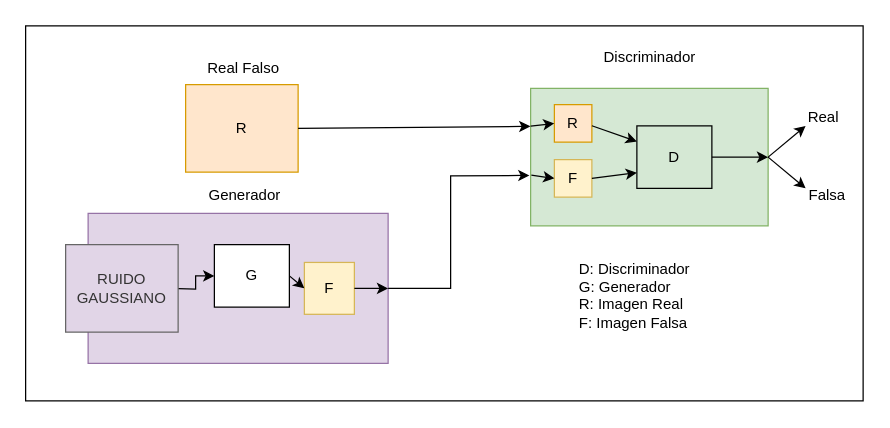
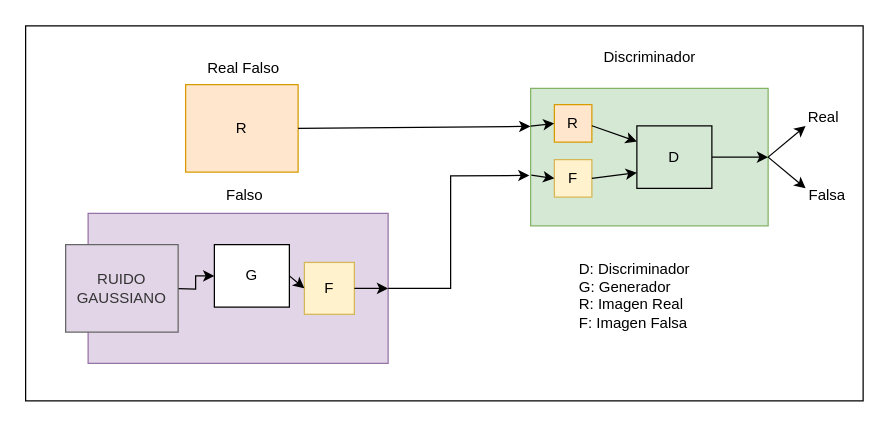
  <mxCell id="0" />
  <mxCell id="1" parent="0" />
  <mxCell id="2" value="" style="rounded=0;whiteSpace=wrap;html=1;" parent="1" vertex="1"><mxGeometry x="20" y="20" width="670" height="300" as="geometry" /></mxCell>
  <mxCell id="3" value="R" style="rounded=0;whiteSpace=wrap;html=1;fillColor=#ffe6cc;strokeColor=#d79b00;" parent="1" vertex="1"><mxGeometry x="148" y="67" width="90" height="70" as="geometry" /></mxCell>
  <mxCell id="4" value="" style="rounded=0;whiteSpace=wrap;html=1;fillColor=#e1d5e7;strokeColor=#9673a6;" parent="1" vertex="1"><mxGeometry x="70" y="170" width="240" height="120" as="geometry" /></mxCell>
  <mxCell id="5" value="" style="rounded=0;whiteSpace=wrap;html=1;fillColor=#d5e8d4;strokeColor=#82b366;" parent="1" vertex="1"><mxGeometry x="424" y="70" width="190" height="110" as="geometry" /></mxCell>
  <mxCell id="6" value="" style="endArrow=classic;html=1;rounded=0;exitX=1;exitY=0.5;exitDx=0;exitDy=0;entryX=-0.005;entryY=0.633;entryDx=0;entryDy=0;entryPerimeter=0;" parent="1" source="4" target="5" edge="1"><mxGeometry width="50" height="50" relative="1" as="geometry"><mxPoint x="270" y="231" as="sourcePoint" /><mxPoint x="460" y="180" as="targetPoint" /><Array as="points"><mxPoint x="360" y="230" /><mxPoint x="360" y="140" /></Array></mxGeometry></mxCell>
  <mxCell id="7" value="Real Falso" style="text;html=1;align=center;verticalAlign=middle;resizable=0;points=[];autosize=1;strokeColor=none;fillColor=none;" parent="1" vertex="1"><mxGeometry x="154" y="39" width="80" height="30" as="geometry" /></mxCell>
- <mxCell id="8" value="Generador" style="text;html=1;align=center;verticalAlign=middle;resizable=0;points=[];autosize=1;strokeColor=none;fillColor=none;" parent="1" vertex="1"><mxGeometry x="155" y="141" width="80" height="30" as="geometry" /></mxCell>
+ <mxCell id="8" value="Falso" style="text;html=1;align=center;verticalAlign=middle;resizable=0;points=[];autosize=1;strokeColor=none;fillColor=none;" parent="1" vertex="1"><mxGeometry x="155" y="141" width="80" height="30" as="geometry" /></mxCell>
  <mxCell id="9" value="Discriminador" style="text;html=1;align=center;verticalAlign=middle;resizable=0;points=[];autosize=1;strokeColor=none;fillColor=none;" parent="1" vertex="1"><mxGeometry x="469" y="30" width="100" height="30" as="geometry" /></mxCell>
  <mxCell id="10" value="" style="endArrow=classic;html=1;rounded=0;exitX=1;exitY=0.5;exitDx=0;exitDy=0;" parent="1" source="5" edge="1"><mxGeometry width="50" height="50" relative="1" as="geometry"><mxPoint x="624" y="120" as="sourcePoint" /><mxPoint x="644" y="100" as="targetPoint" /></mxGeometry></mxCell>
  <mxCell id="11" value="Real" style="text;html=1;align=center;verticalAlign=middle;resizable=0;points=[];autosize=1;strokeColor=none;fillColor=none;" parent="1" vertex="1"><mxGeometry x="633" y="78" width="50" height="30" as="geometry" /></mxCell>
  <mxCell id="12" value="" style="endArrow=classic;html=1;rounded=0;exitX=1;exitY=0.5;exitDx=0;exitDy=0;" parent="1" source="5" edge="1"><mxGeometry width="50" height="50" relative="1" as="geometry"><mxPoint x="624" y="135" as="sourcePoint" /><mxPoint x="644" y="150" as="targetPoint" /></mxGeometry></mxCell>
  <mxCell id="13" value="Falsa" style="text;html=1;align=center;verticalAlign=middle;resizable=0;points=[];autosize=1;strokeColor=none;fillColor=none;" parent="1" vertex="1"><mxGeometry x="636" y="141" width="50" height="30" as="geometry" /></mxCell>
  <mxCell id="14" value="" style="edgeStyle=orthogonalEdgeStyle;rounded=0;orthogonalLoop=1;jettySize=auto;html=1;" parent="1" target="23" edge="1"><mxGeometry relative="1" as="geometry"><mxPoint x="135" y="230" as="sourcePoint" /></mxGeometry></mxCell>
  <mxCell id="15" value="R" style="rounded=0;whiteSpace=wrap;html=1;fillColor=#ffe6cc;strokeColor=#d79b00;" parent="1" vertex="1"><mxGeometry x="443" y="83" width="30" height="30" as="geometry" /></mxCell>
  <mxCell id="16" value="F" style="rounded=0;whiteSpace=wrap;html=1;fillColor=#fff2cc;strokeColor=#d6b656;" parent="1" vertex="1"><mxGeometry x="443" y="127" width="30" height="30" as="geometry" /></mxCell>
  <mxCell id="17" value="D" style="rounded=0;whiteSpace=wrap;html=1;fillColor=#d5e8d4;" parent="1" vertex="1"><mxGeometry x="509" y="100" width="60" height="50" as="geometry" /></mxCell>
  <mxCell id="18" value="" style="endArrow=classic;html=1;rounded=0;exitX=0;exitY=0.274;exitDx=0;exitDy=0;exitPerimeter=0;entryX=0;entryY=0.5;entryDx=0;entryDy=0;" parent="1" source="5" target="15" edge="1"><mxGeometry width="50" height="50" relative="1" as="geometry"><mxPoint x="384" y="80" as="sourcePoint" /><mxPoint x="434" y="30" as="targetPoint" /></mxGeometry></mxCell>
  <mxCell id="19" value="" style="endArrow=classic;html=1;rounded=0;exitX=0.003;exitY=0.631;exitDx=0;exitDy=0;exitPerimeter=0;entryX=0;entryY=0.5;entryDx=0;entryDy=0;" parent="1" source="5" target="16" edge="1"><mxGeometry width="50" height="50" relative="1" as="geometry"><mxPoint x="394" y="110" as="sourcePoint" /><mxPoint x="444" y="60" as="targetPoint" /></mxGeometry></mxCell>
  <mxCell id="20" value="" style="endArrow=classic;html=1;rounded=0;exitX=0;exitY=0.274;exitDx=0;exitDy=0;exitPerimeter=0;entryX=0;entryY=0.25;entryDx=0;entryDy=0;" parent="1" target="17" edge="1"><mxGeometry width="50" height="50" relative="1" as="geometry"><mxPoint x="473" y="99.9" as="sourcePoint" /><mxPoint x="492" y="99.9" as="targetPoint" /></mxGeometry></mxCell>
  <mxCell id="21" value="" style="endArrow=classic;html=1;rounded=0;exitX=1;exitY=0.5;exitDx=0;exitDy=0;entryX=0;entryY=0.75;entryDx=0;entryDy=0;" parent="1" source="16" target="17" edge="1"><mxGeometry width="50" height="50" relative="1" as="geometry"><mxPoint x="483" y="109.9" as="sourcePoint" /><mxPoint x="519" y="117" as="targetPoint" /></mxGeometry></mxCell>
  <mxCell id="22" value="" style="endArrow=classic;html=1;rounded=0;exitX=1;exitY=0.5;exitDx=0;exitDy=0;entryX=1;entryY=0.5;entryDx=0;entryDy=0;" parent="1" source="17" target="5" edge="1"><mxGeometry width="50" height="50" relative="1" as="geometry"><mxPoint x="578" y="124" as="sourcePoint" /><mxPoint x="614" y="131.1" as="targetPoint" /></mxGeometry></mxCell>
  <mxCell id="23" value="G" style="rounded=0;whiteSpace=wrap;html=1;" parent="1" vertex="1"><mxGeometry x="171" y="195" width="60" height="50" as="geometry" /></mxCell>
  <mxCell id="24" value="F" style="rounded=0;whiteSpace=wrap;html=1;fillColor=#fff2cc;strokeColor=#d6b656;" parent="1" vertex="1"><mxGeometry x="243" y="209.25" width="40" height="41.5" as="geometry" /></mxCell>
  <mxCell id="25" value="" style="endArrow=classic;html=1;rounded=0;exitX=1;exitY=0.5;exitDx=0;exitDy=0;entryX=0;entryY=0.5;entryDx=0;entryDy=0;" parent="1" source="23" target="24" edge="1"><mxGeometry width="50" height="50" relative="1" as="geometry"><mxPoint x="230" y="230" as="sourcePoint" /><mxPoint x="280" y="180" as="targetPoint" /></mxGeometry></mxCell>
  <mxCell id="26" value="" style="endArrow=classic;html=1;rounded=0;entryX=1;entryY=0.5;entryDx=0;entryDy=0;exitX=1;exitY=0.5;exitDx=0;exitDy=0;" parent="1" source="24" target="4" edge="1"><mxGeometry width="50" height="50" relative="1" as="geometry"><mxPoint x="290" y="230" as="sourcePoint" /><mxPoint x="340" y="180" as="targetPoint" /></mxGeometry></mxCell>
  <mxCell id="27" value="D: Discriminador&lt;div&gt;G: Generador&lt;/div&gt;&lt;div&gt;R: Imagen Real&lt;/div&gt;&lt;div&gt;F: Imagen Falsa&lt;/div&gt;&lt;div&gt;&lt;br&gt;&lt;/div&gt;" style="text;html=1;align=left;verticalAlign=middle;whiteSpace=wrap;rounded=0;" parent="1" vertex="1"><mxGeometry x="461" y="210" width="171" height="65" as="geometry" /></mxCell>
  <mxCell id="28" value="RUIDO&lt;div&gt;GAUSSIANO&lt;/div&gt;" style="rounded=0;whiteSpace=wrap;html=1;fillColor=#e1d5e7;strokeColor=#666666;fontColor=#333333;" vertex="1" parent="1"><mxGeometry x="52" y="195" width="90" height="70" as="geometry" /></mxCell>
  <mxCell id="29" value="" style="endArrow=classic;html=1;rounded=0;exitX=1;exitY=0.5;exitDx=0;exitDy=0;entryX=-0.001;entryY=0.276;entryDx=0;entryDy=0;entryPerimeter=0;" edge="1" parent="1" source="3" target="5"><mxGeometry width="50" height="50" relative="1" as="geometry"><mxPoint x="280" y="120" as="sourcePoint" /><mxPoint x="330" y="70" as="targetPoint" /></mxGeometry></mxCell>
